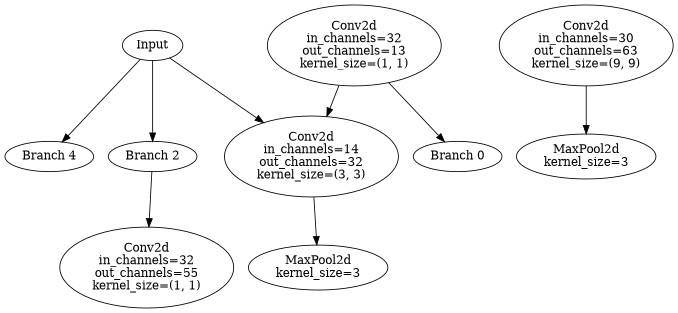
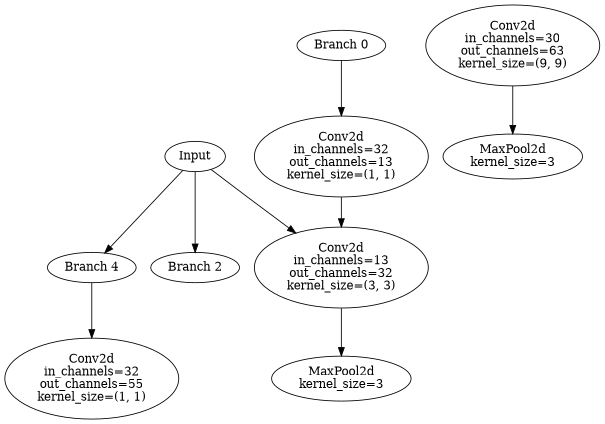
  digraph {
    n1 [label=Input]
    n2 [label="Branch 4"]
    n3 [label="Branch 2"]
-   n4 [label="Conv2d\nin_channels=14\nout_channels=32\nkernel_size=(3, 3)"]
+   n4 [label="Conv2d\nin_channels=13\nout_channels=32\nkernel_size=(3, 3)"]
    n5 [label="Branch 0"]
    n6 [label="Conv2d\nin_channels=32\nout_channels=13\nkernel_size=(1, 1)"]
    n7 [label="Conv2d\nin_channels=32\nout_channels=55\nkernel_size=(1, 1)"]
    n8 [label="MaxPool2d\nkernel_size=3"]
    n9 [label="Conv2d\nin_channels=30\nout_channels=63\nkernel_size=(9, 9)"]
    n10 [label="MaxPool2d\nkernel_size=3"]
    n1 -> n2
    n1 -> n3
    n1 -> n4
-   n3 -> n7
+   n2 -> n7
    n4 -> n8
-   n6 -> n5
+   n5 -> n6
    n6 -> n4
    n9 -> n10
  }
